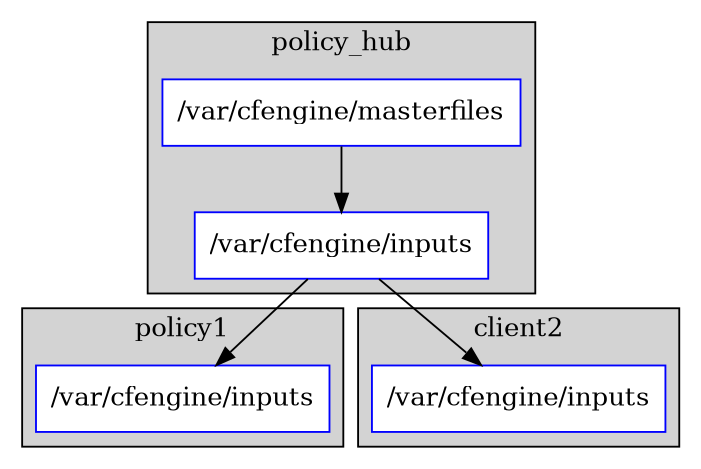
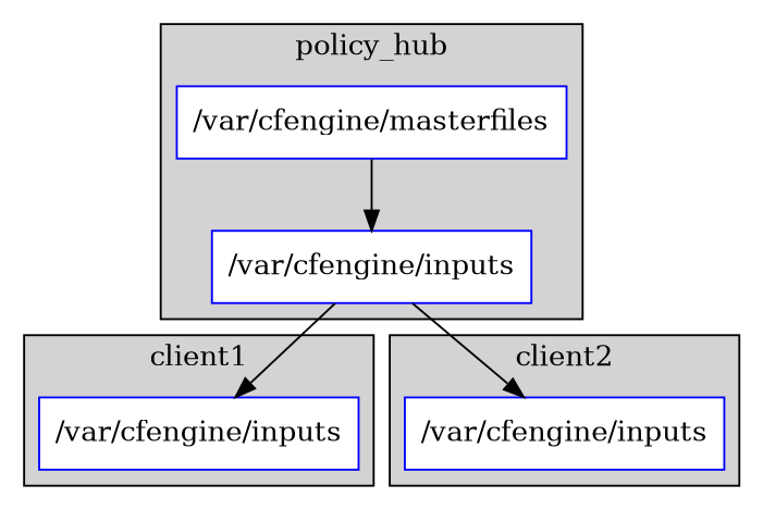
  digraph {
    node [color=blue fillcolor=white shape=box style=filled]
    n1 [label="/var/cfengine/masterfiles"]
    n2 [label="/var/cfengine/inputs"]
    n3 [label="/var/cfengine/inputs"]
    n4 [label="/var/cfengine/inputs"]
    subgraph cluster_1 {
      label=policy_hub
      style=filled
      n1
      n2
    }
    subgraph cluster_2 {
-     label=policy1
+     label=client1
      style=filled
      n3
    }
    subgraph cluster_3 {
      label=client2
      style=filled
      n4
    }
    n1 -> n2
    n2 -> n3
    n2 -> n4
  }
